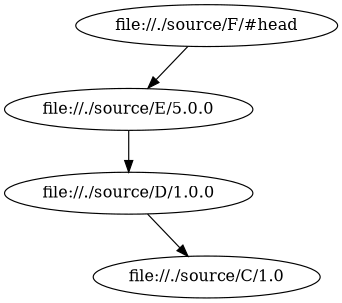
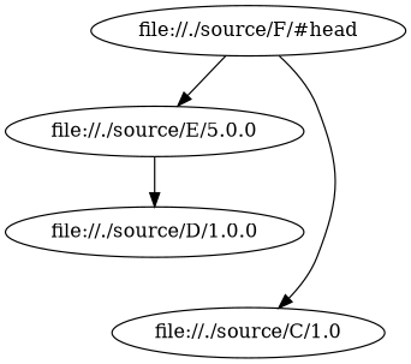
  digraph {
    n1 [label="file://./source/E/5.0.0"]
    "file://./source/F/#head"
    "file://./source/D/1.0.0"
    "file://./source/C/1.0"
    n1 -> "file://./source/D/1.0.0"
    "file://./source/F/#head" -> n1
-   "file://./source/D/1.0.0" -> "file://./source/C/1.0"
+   "file://./source/F/#head" -> "file://./source/C/1.0"
  }
